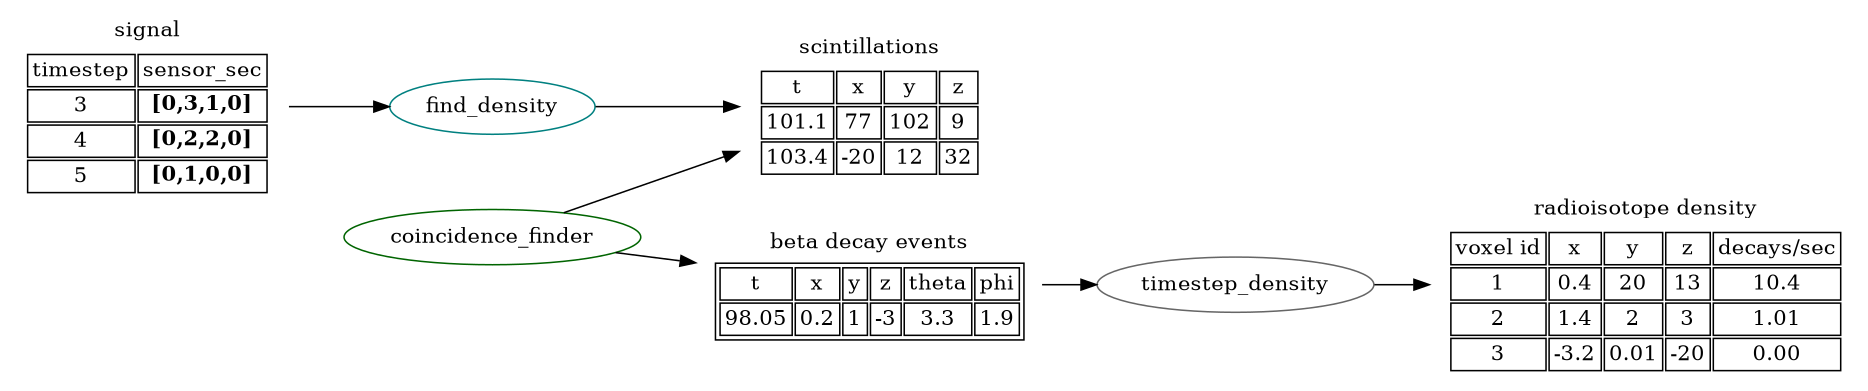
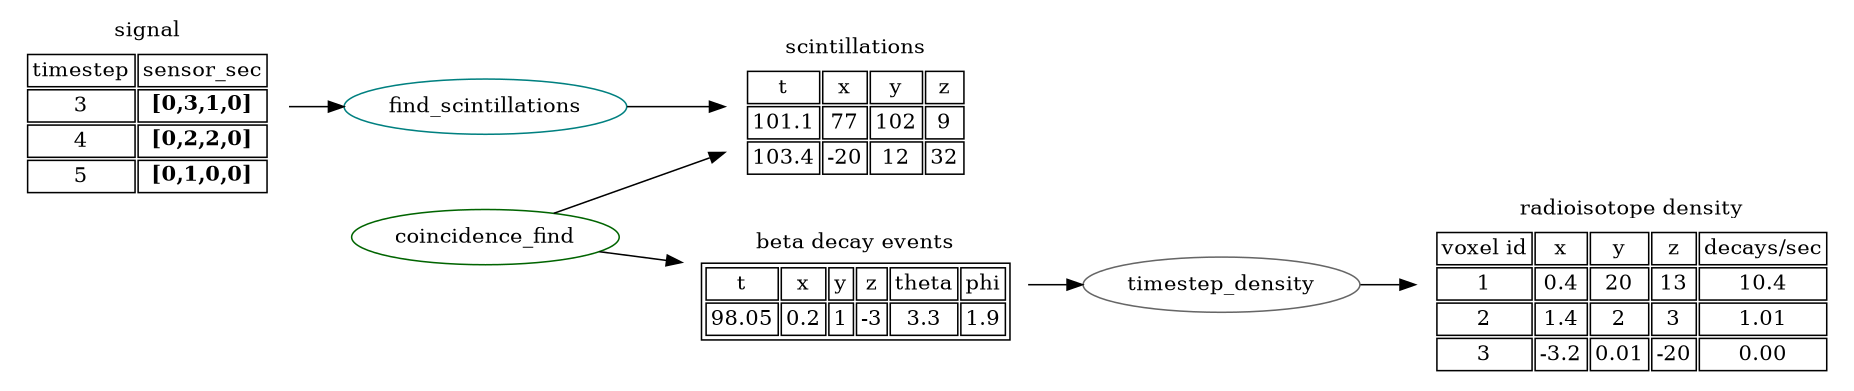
  digraph {
    fontname="DejaVu Serif"
    rankdir=LR
    node [fontname="DejaVu Serif" shape=plaintext]
    edge [fontname="DejaVu Serif"]
    n1 [label=< 		<table border='0'> 			<tr><td> 				signal 			</td></tr> 			<tr><td> 				<table border='0' cellborder='1'> 					<tr><td>timestep</td><td>sensor_sec</td></tr> 					<tr><td>3</td><td><b>[0,3,1,0]</b></td></tr> 					<tr><td>4</td><td><b>[0,2,2,0]</b></td></tr> 					<tr><td>5</td><td><b>[0,1,0,0]</b></td></tr> 				</table> 		</td></tr> 	</table> 	>]
-   find_scintillations [color=teal label=find_density shape=""]
+   find_scintillations [color=teal shape=""]
    n3 [label=< 		<table border='0'> 			<tr><td> 				scintillations 			</td></tr> 			<tr><td> 		    <table border='0' cellborder='1'> 			    <tr><td>t</td><td>x</td><td>y</td><td>z</td></tr> 			    <tr><td>101.1</td><td>77</td><td>102</td><td>9</td></tr> 			    <tr><td>103.4</td><td>-20</td><td>12</td><td>32</td></tr> 			   </table> 			</td></tr> 		</table>   >]
-   coincidence_finder [color=darkgreen shape=""]
+   coincidence_finder [color=darkgreen label=coincidence_find shape=""]
    n5 [label=< 		<table border='0'> 			<tr><td> 				beta decay events 			</td></tr> 			<tr><td> 				<table border='1' cellborder='1'> 		    <tr><td>t</td><td>x</td><td>y</td><td>z</td><td>theta</td><td>phi</td></tr> 		    <tr><td>98.05</td><td>0.2</td><td>1</td><td>-3</td><td>3.3</td><td>1.9</td></tr> 				</table> 			</td></tr> 		</table> 	>]
    n6 [color=gray40 label=timestep_density shape=""]
    n7 [label=< 		<table border='0'> 			<tr><td> 				radioisotope density 			</td></tr> 			<tr><td> 		    <table border='0' cellborder='1'> 		    <tr><td>voxel id</td><td>x</td><td>y</td><td>z</td><td>decays/sec</td></tr> 		    <tr><td>1</td><td>0.4</td><td>20</td><td>13</td><td>10.4</td></tr> 		    <tr><td>2</td><td>1.4</td><td>2</td><td>3</td><td>1.01</td></tr> 		    <tr><td>3</td><td>-3.2</td><td>0.01</td><td>-20</td><td>0.00</td></tr> 		    </table> 			</td></tr> 		</table>   >]
    n1 -> find_scintillations
    find_scintillations -> n3
    coincidence_finder -> n3
    coincidence_finder -> n5
    n5 -> n6
    n6 -> n7
  }
